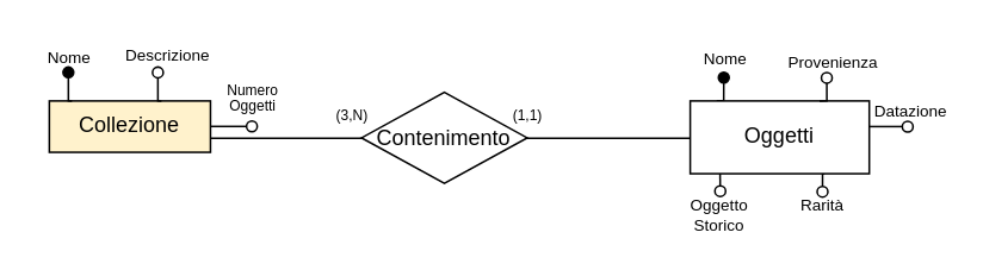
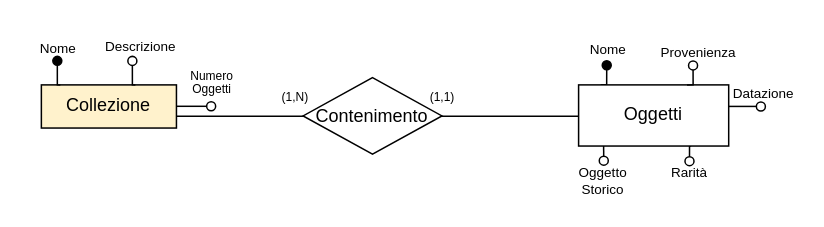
  <mxCell id="0" />
  <mxCell id="1" parent="0" />
  <mxCell id="2" value="&lt;font style=&quot;font-size: 9px;&quot;&gt;Descrizione&lt;/font&gt;" style="text;html=1;align=center;verticalAlign=middle;whiteSpace=wrap;rounded=0;" parent="1" vertex="1"><mxGeometry x="75.81" y="22.31" width="35" height="15" as="geometry" /></mxCell>
  <mxCell id="3" value="&lt;font style=&quot;font-size: 9px;&quot;&gt;Nome&lt;/font&gt;" style="text;html=1;align=center;verticalAlign=middle;whiteSpace=wrap;rounded=0;" parent="1" vertex="1"><mxGeometry x="20.68" y="22.31" width="35" height="17" as="geometry" /></mxCell>
  <mxCell id="4" value="Collezione" style="whiteSpace=wrap;html=1;align=center;fillColor=#fff2cc;" parent="1" vertex="1"><mxGeometry x="27.06" y="55.94" width="90" height="28.75" as="geometry" /></mxCell>
  <mxCell id="5" style="edgeStyle=orthogonalEdgeStyle;rounded=0;orthogonalLoop=1;jettySize=auto;html=1;exitX=0.75;exitY=0;exitDx=0;exitDy=0;endArrow=oval;endFill=1;" parent="1" edge="1"><mxGeometry relative="1" as="geometry"><mxPoint x="39.69" y="55.93" as="sourcePoint" /><mxPoint x="37.69" y="39.93" as="targetPoint" /></mxGeometry></mxCell>
  <mxCell id="6" style="edgeStyle=orthogonalEdgeStyle;rounded=0;orthogonalLoop=1;jettySize=auto;html=1;exitX=0.75;exitY=0;exitDx=0;exitDy=0;endArrow=oval;endFill=0;" parent="1" edge="1"><mxGeometry relative="1" as="geometry"><mxPoint x="89.69" y="55.94" as="sourcePoint" /><mxPoint x="87.69" y="39.94" as="targetPoint" /></mxGeometry></mxCell>
  <mxCell id="7" value="&lt;font style=&quot;font-size: 9px;&quot;&gt;Nome&lt;/font&gt;" style="text;html=1;align=center;verticalAlign=middle;whiteSpace=wrap;rounded=0;" parent="1" vertex="1"><mxGeometry x="385" y="20.811" width="40" height="22" as="geometry" /></mxCell>
  <mxCell id="8" value="&lt;font style=&quot;font-size: 9px;&quot;&gt;Provenienza&lt;/font&gt;" style="text;html=1;align=center;verticalAlign=middle;whiteSpace=wrap;rounded=0;" parent="1" vertex="1"><mxGeometry x="445" y="25.501" width="40" height="17.314" as="geometry" /></mxCell>
  <mxCell id="9" value="&lt;font style=&quot;font-size: 9px;&quot;&gt;Datazione&lt;/font&gt;" style="text;html=1;align=center;verticalAlign=middle;whiteSpace=wrap;rounded=0;" parent="1" vertex="1"><mxGeometry x="491.38" y="52.18" width="35" height="18" as="geometry" /></mxCell>
  <mxCell id="10" value="&lt;p style=&quot;line-height: 77%;&quot;&gt;&lt;font style=&quot;font-size: 9px;&quot;&gt;Oggetto Storico&lt;/font&gt;&lt;/p&gt;" style="text;html=1;align=center;verticalAlign=middle;whiteSpace=wrap;rounded=0;spacing=2;spacingTop=0;" parent="1" vertex="1"><mxGeometry x="374.26" y="111.28" width="55" height="17.314" as="geometry" /></mxCell>
  <mxCell id="11" style="edgeStyle=orthogonalEdgeStyle;rounded=0;orthogonalLoop=1;jettySize=auto;html=1;exitX=0.75;exitY=1;exitDx=0;exitDy=0;entryX=0.578;entryY=0.124;entryDx=0;entryDy=0;entryPerimeter=0;endArrow=oval;endFill=0;" parent="1" source="22" edge="1"><mxGeometry relative="1" as="geometry"><mxPoint x="458.88" y="106.749" as="targetPoint" /></mxGeometry></mxCell>
  <mxCell id="12" style="edgeStyle=orthogonalEdgeStyle;rounded=0;orthogonalLoop=1;jettySize=auto;html=1;exitX=1;exitY=0.5;exitDx=0;exitDy=0;endArrow=oval;endFill=0;" parent="1" edge="1"><mxGeometry relative="1" as="geometry"><mxPoint x="117.06" y="70.2" as="sourcePoint" /><mxPoint x="140.18" y="70.2" as="targetPoint" /></mxGeometry></mxCell>
  <mxCell id="13" value="&lt;font style=&quot;font-size: 9px;&quot;&gt;Rarità&lt;/font&gt;" style="text;html=1;align=center;verticalAlign=middle;whiteSpace=wrap;rounded=0;" parent="1" vertex="1"><mxGeometry x="439.26" y="105.182" width="40" height="17.314" as="geometry" /></mxCell>
  <mxCell id="14" style="edgeStyle=orthogonalEdgeStyle;rounded=0;orthogonalLoop=1;jettySize=auto;html=1;exitX=0.75;exitY=1;exitDx=0;exitDy=0;entryX=0.578;entryY=0.124;entryDx=0;entryDy=0;entryPerimeter=0;endArrow=oval;endFill=0;" parent="1" edge="1"><mxGeometry relative="1" as="geometry"><mxPoint x="401.65" y="95.94" as="sourcePoint" /><mxPoint x="401.77" y="106.409" as="targetPoint" /></mxGeometry></mxCell>
  <mxCell id="15" value="&lt;font style=&quot;font-size: 8px;&quot;&gt;Numero&lt;/font&gt;&lt;div style=&quot;line-height: 40%;&quot;&gt;&lt;font style=&quot;font-size: 8px;&quot;&gt;Oggetti&lt;/font&gt;&lt;/div&gt;" style="text;html=1;align=center;verticalAlign=middle;whiteSpace=wrap;rounded=1;strokeColor=none;" parent="1" vertex="1"><mxGeometry x="121.44" y="42.81" width="40" height="18" as="geometry" /></mxCell>
  <mxCell id="16" style="edgeStyle=orthogonalEdgeStyle;rounded=0;orthogonalLoop=1;jettySize=auto;html=1;exitX=0.25;exitY=0;exitDx=0;exitDy=0;entryX=0.842;entryY=1.009;entryDx=0;entryDy=0;entryPerimeter=0;endArrow=oval;endFill=1;" parent="1" edge="1"><mxGeometry relative="1" as="geometry"><mxPoint x="399.74" y="55.81" as="sourcePoint" /><mxPoint x="403.74" y="42.81" as="targetPoint" /></mxGeometry></mxCell>
  <mxCell id="17" style="edgeStyle=orthogonalEdgeStyle;rounded=0;orthogonalLoop=1;jettySize=auto;html=1;exitX=1;exitY=0.5;exitDx=0;exitDy=0;endArrow=oval;endFill=0;" parent="1" edge="1"><mxGeometry relative="1" as="geometry"><mxPoint x="483.32" y="70.28" as="sourcePoint" /><mxPoint x="506.44" y="70.28" as="targetPoint" /></mxGeometry></mxCell>
- <mxCell id="18" value="&lt;span style=&quot;font-size: 8px;&quot;&gt;(3,N)&lt;/span&gt;" style="text;html=1;align=center;verticalAlign=middle;whiteSpace=wrap;rounded=1;strokeColor=none;glass=0;" parent="1" vertex="1"><mxGeometry x="184.99" y="60" width="22.5" height="6.75" as="geometry" /></mxCell>
+ <mxCell id="18" value="&lt;span style=&quot;font-size: 8px;&quot;&gt;(1,N)&lt;/span&gt;" style="text;html=1;align=center;verticalAlign=middle;whiteSpace=wrap;rounded=1;strokeColor=none;glass=0;" parent="1" vertex="1"><mxGeometry x="184.99" y="60" width="22.5" height="6.75" as="geometry" /></mxCell>
  <mxCell id="19" value="&lt;font style=&quot;font-size: 8px;&quot;&gt;(1,1)&lt;/font&gt;" style="text;html=1;align=center;verticalAlign=middle;whiteSpace=wrap;rounded=1;strokeColor=none;glass=0;" parent="1" vertex="1"><mxGeometry x="282.69" y="60" width="22.5" height="6.75" as="geometry" /></mxCell>
  <mxCell id="20" value="" style="endArrow=none;html=1;rounded=0;entryX=1;entryY=0.5;entryDx=0;entryDy=0;exitX=0;exitY=0.5;exitDx=0;exitDy=0;" parent="1" edge="1"><mxGeometry width="50" height="50" relative="1" as="geometry"><mxPoint x="385.19" y="76.75" as="sourcePoint" /><mxPoint x="117" y="76.75" as="targetPoint" /></mxGeometry></mxCell>
  <mxCell id="21" value="Contenimento" style="shape=rhombus;perimeter=rhombusPerimeter;whiteSpace=wrap;html=1;align=center;" parent="1" vertex="1"><mxGeometry x="201.44" y="51.13" width="92.5" height="51" as="geometry" /></mxCell>
  <mxCell id="22" value="Oggetti" style="whiteSpace=wrap;html=1;align=center;" parent="1" vertex="1"><mxGeometry x="385" y="55.935" width="100" height="40.739" as="geometry" /></mxCell>
  <mxCell id="23" style="edgeStyle=orthogonalEdgeStyle;rounded=0;orthogonalLoop=1;jettySize=auto;html=1;exitX=0.25;exitY=0;exitDx=0;exitDy=0;entryX=0.842;entryY=1.009;entryDx=0;entryDy=0;entryPerimeter=0;endArrow=oval;endFill=0;" parent="1" edge="1"><mxGeometry relative="1" as="geometry"><mxPoint x="457.26" y="55.94" as="sourcePoint" /><mxPoint x="461.26" y="42.94" as="targetPoint" /></mxGeometry></mxCell>
